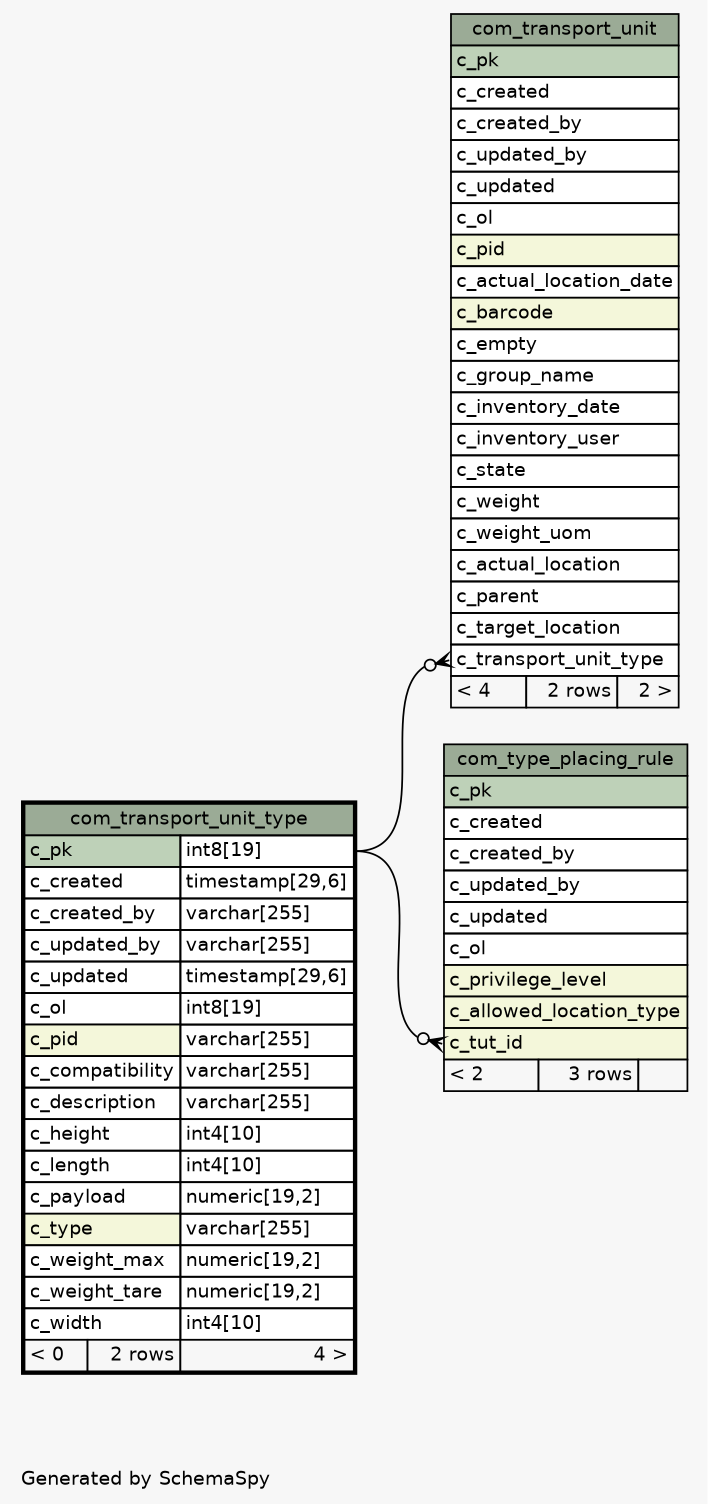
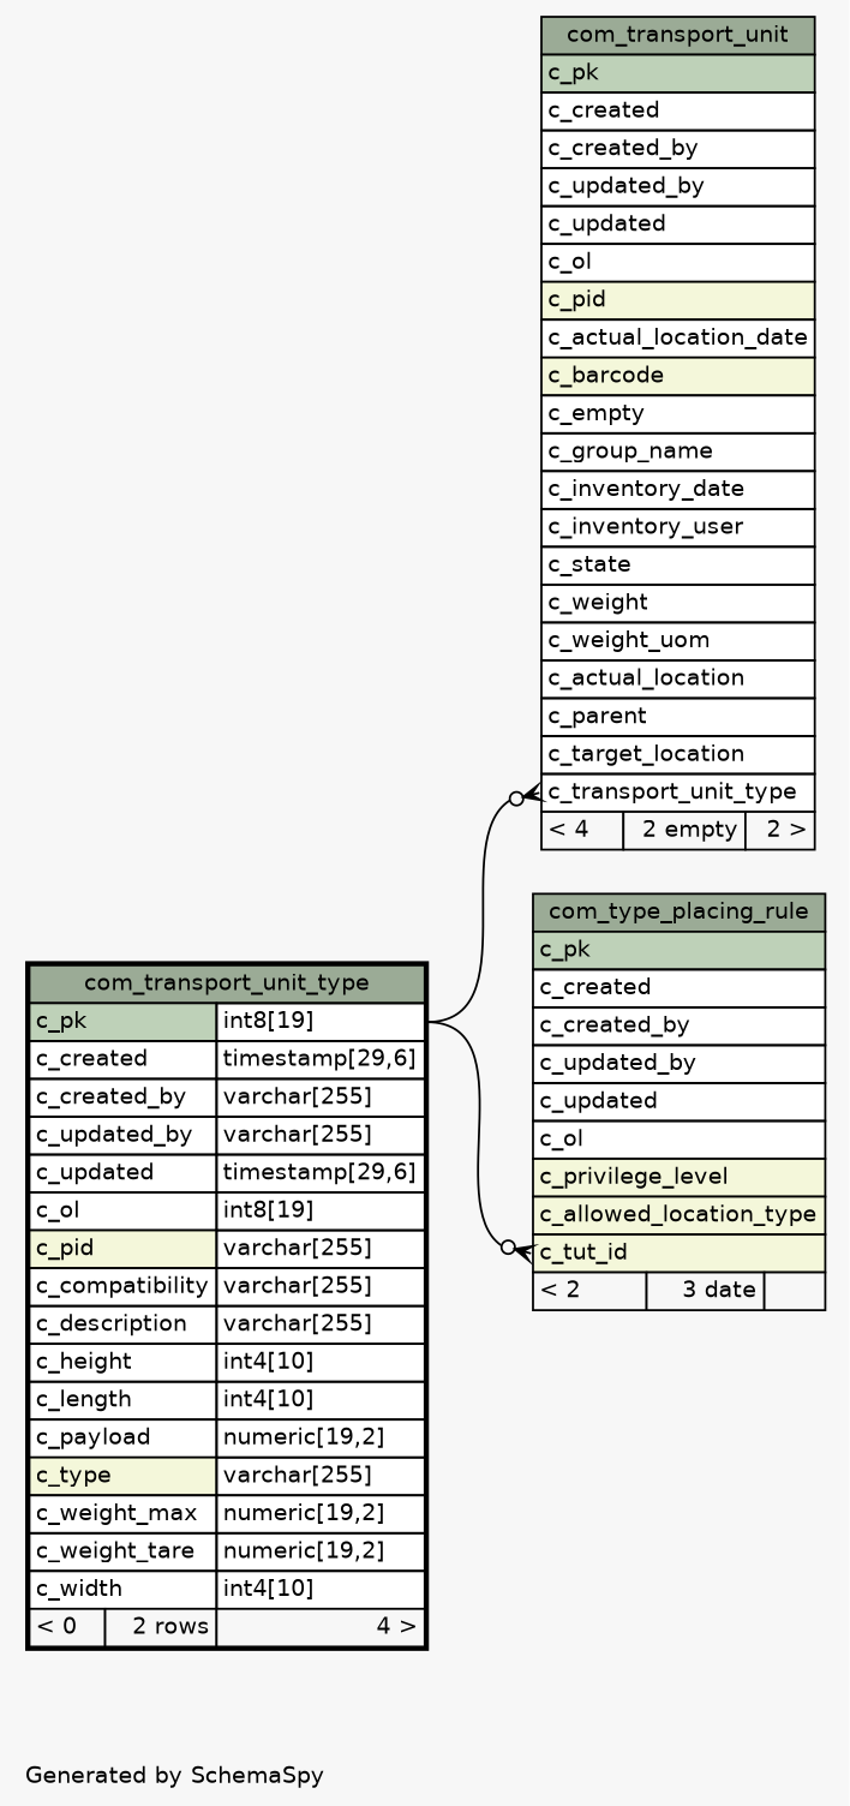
  digraph {
    bgcolor="#f7f7f7"
    fontname=Helvetica
    fontsize=11
    label="\nGenerated by SchemaSpy"
    labeljust=l
    nodesep=0.18
    rankdir=RL
    ranksep=0.46
    node [fontname=Helvetica fontsize=11 shape=plaintext]
    edge [arrowhead=none arrowsize=0.8 arrowtail=crowodot dir=back headport="c_pk.type:e"]
-   n1 [label=<     <TABLE BORDER="0" CELLBORDER="1" CELLSPACING="0" BGCOLOR="#ffffff">       <TR><TD COLSPAN="3" BGCOLOR="#9bab96" ALIGN="CENTER">com_transport_unit</TD></TR>       <TR><TD PORT="c_pk" COLSPAN="3" BGCOLOR="#bed1b8" ALIGN="LEFT">c_pk</TD></TR>       <TR><TD PORT="c_created" COLSPAN="3" ALIGN="LEFT">c_created</TD></TR>       <TR><TD PORT="c_created_by" COLSPAN="3" ALIGN="LEFT">c_created_by</TD></TR>       <TR><TD PORT="c_updated_by" COLSPAN="3" ALIGN="LEFT">c_updated_by</TD></TR>       <TR><TD PORT="c_updated" COLSPAN="3" ALIGN="LEFT">c_updated</TD></TR>       <TR><TD PORT="c_ol" COLSPAN="3" ALIGN="LEFT">c_ol</TD></TR>       <TR><TD PORT="c_pid" COLSPAN="3" BGCOLOR="#f4f7da" ALIGN="LEFT">c_pid</TD></TR>       <TR><TD PORT="c_actual_location_date" COLSPAN="3" ALIGN="LEFT">c_actual_location_date</TD></TR>       <TR><TD PORT="c_barcode" COLSPAN="3" BGCOLOR="#f4f7da" ALIGN="LEFT">c_barcode</TD></TR>       <TR><TD PORT="c_empty" COLSPAN="3" ALIGN="LEFT">c_empty</TD></TR>       <TR><TD PORT="c_group_name" COLSPAN="3" ALIGN="LEFT">c_group_name</TD></TR>       <TR><TD PORT="c_inventory_date" COLSPAN="3" ALIGN="LEFT">c_inventory_date</TD></TR>       <TR><TD PORT="c_inventory_user" COLSPAN="3" ALIGN="LEFT">c_inventory_user</TD></TR>       <TR><TD PORT="c_state" COLSPAN="3" ALIGN="LEFT">c_state</TD></TR>       <TR><TD PORT="c_weight" COLSPAN="3" ALIGN="LEFT">c_weight</TD></TR>       <TR><TD PORT="c_weight_uom" COLSPAN="3" ALIGN="LEFT">c_weight_uom</TD></TR>       <TR><TD PORT="c_actual_location" COLSPAN="3" ALIGN="LEFT">c_actual_location</TD></TR>       <TR><TD PORT="c_parent" COLSPAN="3" ALIGN="LEFT">c_parent</TD></TR>       <TR><TD PORT="c_target_location" COLSPAN="3" ALIGN="LEFT">c_target_location</TD></TR>       <TR><TD PORT="c_transport_unit_type" COLSPAN="3" ALIGN="LEFT">c_transport_unit_type</TD></TR>       <TR><TD ALIGN="LEFT" BGCOLOR="#f7f7f7">&lt; 4</TD><TD ALIGN="RIGHT" BGCOLOR="#f7f7f7">2 rows</TD><TD ALIGN="RIGHT" BGCOLOR="#f7f7f7">2 &gt;</TD></TR>     </TABLE>>]
+   n1 [label=<     <TABLE BORDER="0" CELLBORDER="1" CELLSPACING="0" BGCOLOR="#ffffff">       <TR><TD COLSPAN="3" BGCOLOR="#9bab96" ALIGN="CENTER">com_transport_unit</TD></TR>       <TR><TD PORT="c_pk" COLSPAN="3" BGCOLOR="#bed1b8" ALIGN="LEFT">c_pk</TD></TR>       <TR><TD PORT="c_created" COLSPAN="3" ALIGN="LEFT">c_created</TD></TR>       <TR><TD PORT="c_created_by" COLSPAN="3" ALIGN="LEFT">c_created_by</TD></TR>       <TR><TD PORT="c_updated_by" COLSPAN="3" ALIGN="LEFT">c_updated_by</TD></TR>       <TR><TD PORT="c_updated" COLSPAN="3" ALIGN="LEFT">c_updated</TD></TR>       <TR><TD PORT="c_ol" COLSPAN="3" ALIGN="LEFT">c_ol</TD></TR>       <TR><TD PORT="c_pid" COLSPAN="3" BGCOLOR="#f4f7da" ALIGN="LEFT">c_pid</TD></TR>       <TR><TD PORT="c_actual_location_date" COLSPAN="3" ALIGN="LEFT">c_actual_location_date</TD></TR>       <TR><TD PORT="c_barcode" COLSPAN="3" BGCOLOR="#f4f7da" ALIGN="LEFT">c_barcode</TD></TR>       <TR><TD PORT="c_empty" COLSPAN="3" ALIGN="LEFT">c_empty</TD></TR>       <TR><TD PORT="c_group_name" COLSPAN="3" ALIGN="LEFT">c_group_name</TD></TR>       <TR><TD PORT="c_inventory_date" COLSPAN="3" ALIGN="LEFT">c_inventory_date</TD></TR>       <TR><TD PORT="c_inventory_user" COLSPAN="3" ALIGN="LEFT">c_inventory_user</TD></TR>       <TR><TD PORT="c_state" COLSPAN="3" ALIGN="LEFT">c_state</TD></TR>       <TR><TD PORT="c_weight" COLSPAN="3" ALIGN="LEFT">c_weight</TD></TR>       <TR><TD PORT="c_weight_uom" COLSPAN="3" ALIGN="LEFT">c_weight_uom</TD></TR>       <TR><TD PORT="c_actual_location" COLSPAN="3" ALIGN="LEFT">c_actual_location</TD></TR>       <TR><TD PORT="c_parent" COLSPAN="3" ALIGN="LEFT">c_parent</TD></TR>       <TR><TD PORT="c_target_location" COLSPAN="3" ALIGN="LEFT">c_target_location</TD></TR>       <TR><TD PORT="c_transport_unit_type" COLSPAN="3" ALIGN="LEFT">c_transport_unit_type</TD></TR>       <TR><TD ALIGN="LEFT" BGCOLOR="#f7f7f7">&lt; 4</TD><TD ALIGN="RIGHT" BGCOLOR="#f7f7f7">2 empty</TD><TD ALIGN="RIGHT" BGCOLOR="#f7f7f7">2 &gt;</TD></TR>     </TABLE>>]
    n2 [label=<     <TABLE BORDER="2" CELLBORDER="1" CELLSPACING="0" BGCOLOR="#ffffff">       <TR><TD COLSPAN="3" BGCOLOR="#9bab96" ALIGN="CENTER">com_transport_unit_type</TD></TR>       <TR><TD PORT="c_pk" COLSPAN="2" BGCOLOR="#bed1b8" ALIGN="LEFT">c_pk</TD><TD PORT="c_pk.type" ALIGN="LEFT">int8[19]</TD></TR>       <TR><TD PORT="c_created" COLSPAN="2" ALIGN="LEFT">c_created</TD><TD PORT="c_created.type" ALIGN="LEFT">timestamp[29,6]</TD></TR>       <TR><TD PORT="c_created_by" COLSPAN="2" ALIGN="LEFT">c_created_by</TD><TD PORT="c_created_by.type" ALIGN="LEFT">varchar[255]</TD></TR>       <TR><TD PORT="c_updated_by" COLSPAN="2" ALIGN="LEFT">c_updated_by</TD><TD PORT="c_updated_by.type" ALIGN="LEFT">varchar[255]</TD></TR>       <TR><TD PORT="c_updated" COLSPAN="2" ALIGN="LEFT">c_updated</TD><TD PORT="c_updated.type" ALIGN="LEFT">timestamp[29,6]</TD></TR>       <TR><TD PORT="c_ol" COLSPAN="2" ALIGN="LEFT">c_ol</TD><TD PORT="c_ol.type" ALIGN="LEFT">int8[19]</TD></TR>       <TR><TD PORT="c_pid" COLSPAN="2" BGCOLOR="#f4f7da" ALIGN="LEFT">c_pid</TD><TD PORT="c_pid.type" ALIGN="LEFT">varchar[255]</TD></TR>       <TR><TD PORT="c_compatibility" COLSPAN="2" ALIGN="LEFT">c_compatibility</TD><TD PORT="c_compatibility.type" ALIGN="LEFT">varchar[255]</TD></TR>       <TR><TD PORT="c_description" COLSPAN="2" ALIGN="LEFT">c_description</TD><TD PORT="c_description.type" ALIGN="LEFT">varchar[255]</TD></TR>       <TR><TD PORT="c_height" COLSPAN="2" ALIGN="LEFT">c_height</TD><TD PORT="c_height.type" ALIGN="LEFT">int4[10]</TD></TR>       <TR><TD PORT="c_length" COLSPAN="2" ALIGN="LEFT">c_length</TD><TD PORT="c_length.type" ALIGN="LEFT">int4[10]</TD></TR>       <TR><TD PORT="c_payload" COLSPAN="2" ALIGN="LEFT">c_payload</TD><TD PORT="c_payload.type" ALIGN="LEFT">numeric[19,2]</TD></TR>       <TR><TD PORT="c_type" COLSPAN="2" BGCOLOR="#f4f7da" ALIGN="LEFT">c_type</TD><TD PORT="c_type.type" ALIGN="LEFT">varchar[255]</TD></TR>       <TR><TD PORT="c_weight_max" COLSPAN="2" ALIGN="LEFT">c_weight_max</TD><TD PORT="c_weight_max.type" ALIGN="LEFT">numeric[19,2]</TD></TR>       <TR><TD PORT="c_weight_tare" COLSPAN="2" ALIGN="LEFT">c_weight_tare</TD><TD PORT="c_weight_tare.type" ALIGN="LEFT">numeric[19,2]</TD></TR>       <TR><TD PORT="c_width" COLSPAN="2" ALIGN="LEFT">c_width</TD><TD PORT="c_width.type" ALIGN="LEFT">int4[10]</TD></TR>       <TR><TD ALIGN="LEFT" BGCOLOR="#f7f7f7">&lt; 0</TD><TD ALIGN="RIGHT" BGCOLOR="#f7f7f7">2 rows</TD><TD ALIGN="RIGHT" BGCOLOR="#f7f7f7">4 &gt;</TD></TR>     </TABLE>>]
-   n3 [label=<     <TABLE BORDER="0" CELLBORDER="1" CELLSPACING="0" BGCOLOR="#ffffff">       <TR><TD COLSPAN="3" BGCOLOR="#9bab96" ALIGN="CENTER">com_type_placing_rule</TD></TR>       <TR><TD PORT="c_pk" COLSPAN="3" BGCOLOR="#bed1b8" ALIGN="LEFT">c_pk</TD></TR>       <TR><TD PORT="c_created" COLSPAN="3" ALIGN="LEFT">c_created</TD></TR>       <TR><TD PORT="c_created_by" COLSPAN="3" ALIGN="LEFT">c_created_by</TD></TR>       <TR><TD PORT="c_updated_by" COLSPAN="3" ALIGN="LEFT">c_updated_by</TD></TR>       <TR><TD PORT="c_updated" COLSPAN="3" ALIGN="LEFT">c_updated</TD></TR>       <TR><TD PORT="c_ol" COLSPAN="3" ALIGN="LEFT">c_ol</TD></TR>       <TR><TD PORT="c_privilege_level" COLSPAN="3" BGCOLOR="#f4f7da" ALIGN="LEFT">c_privilege_level</TD></TR>       <TR><TD PORT="c_allowed_location_type" COLSPAN="3" BGCOLOR="#f4f7da" ALIGN="LEFT">c_allowed_location_type</TD></TR>       <TR><TD PORT="c_tut_id" COLSPAN="3" BGCOLOR="#f4f7da" ALIGN="LEFT">c_tut_id</TD></TR>       <TR><TD ALIGN="LEFT" BGCOLOR="#f7f7f7">&lt; 2</TD><TD ALIGN="RIGHT" BGCOLOR="#f7f7f7">3 rows</TD><TD ALIGN="RIGHT" BGCOLOR="#f7f7f7">  </TD></TR>     </TABLE>>]
+   n3 [label=<     <TABLE BORDER="0" CELLBORDER="1" CELLSPACING="0" BGCOLOR="#ffffff">       <TR><TD COLSPAN="3" BGCOLOR="#9bab96" ALIGN="CENTER">com_type_placing_rule</TD></TR>       <TR><TD PORT="c_pk" COLSPAN="3" BGCOLOR="#bed1b8" ALIGN="LEFT">c_pk</TD></TR>       <TR><TD PORT="c_created" COLSPAN="3" ALIGN="LEFT">c_created</TD></TR>       <TR><TD PORT="c_created_by" COLSPAN="3" ALIGN="LEFT">c_created_by</TD></TR>       <TR><TD PORT="c_updated_by" COLSPAN="3" ALIGN="LEFT">c_updated_by</TD></TR>       <TR><TD PORT="c_updated" COLSPAN="3" ALIGN="LEFT">c_updated</TD></TR>       <TR><TD PORT="c_ol" COLSPAN="3" ALIGN="LEFT">c_ol</TD></TR>       <TR><TD PORT="c_privilege_level" COLSPAN="3" BGCOLOR="#f4f7da" ALIGN="LEFT">c_privilege_level</TD></TR>       <TR><TD PORT="c_allowed_location_type" COLSPAN="3" BGCOLOR="#f4f7da" ALIGN="LEFT">c_allowed_location_type</TD></TR>       <TR><TD PORT="c_tut_id" COLSPAN="3" BGCOLOR="#f4f7da" ALIGN="LEFT">c_tut_id</TD></TR>       <TR><TD ALIGN="LEFT" BGCOLOR="#f7f7f7">&lt; 2</TD><TD ALIGN="RIGHT" BGCOLOR="#f7f7f7">3 date</TD><TD ALIGN="RIGHT" BGCOLOR="#f7f7f7">  </TD></TR>     </TABLE>>]
    n1 -> n2 [tailport="c_transport_unit_type:w"]
    n3 -> n2 [tailport="c_tut_id:w"]
  }
